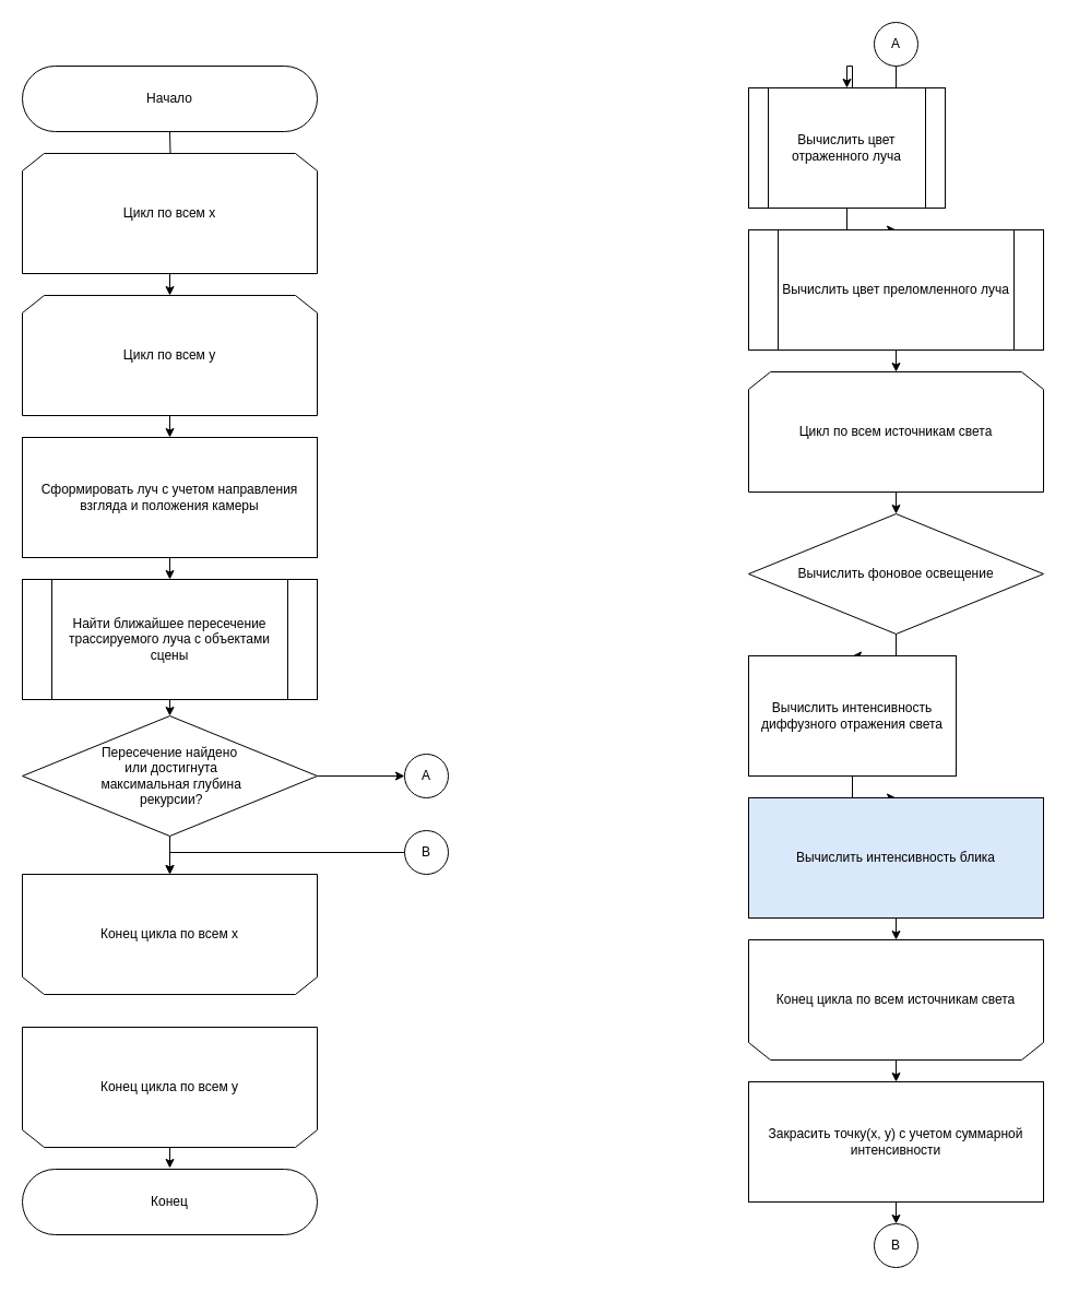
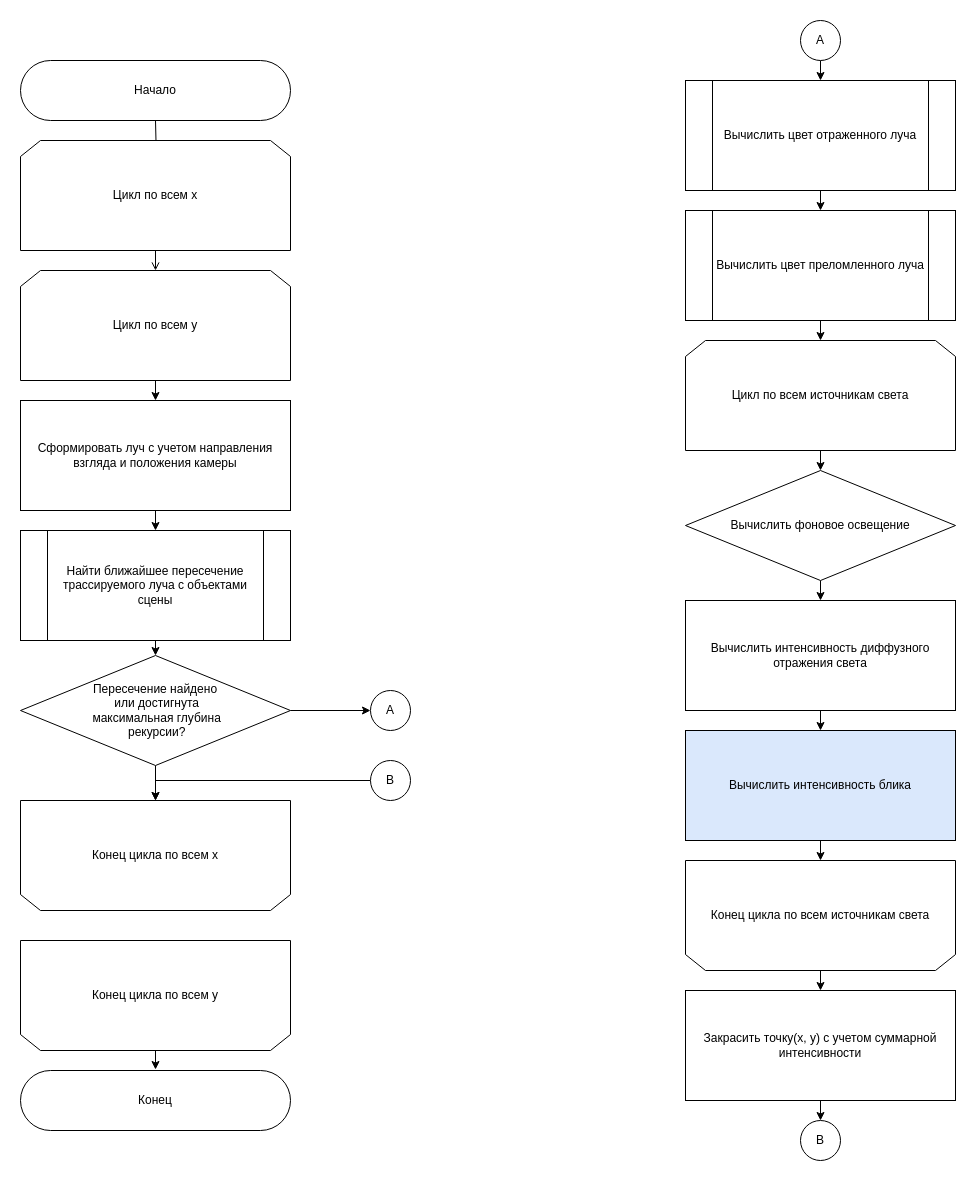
  <mxCell id="0" />
  <mxCell id="1" parent="0" />
  <mxCell id="2" style="edgeStyle=orthogonalEdgeStyle;rounded=0;orthogonalLoop=1;jettySize=auto;html=1;exitX=0.5;exitY=1;exitDx=0;exitDy=0;" parent="1" target="4" edge="1"><mxGeometry relative="1" as="geometry"><mxPoint x="155" y="120" as="sourcePoint" /></mxGeometry></mxCell>
- <mxCell id="3" style="edgeStyle=orthogonalEdgeStyle;rounded=0;orthogonalLoop=1;jettySize=auto;html=1;exitX=0.5;exitY=1;exitDx=0;exitDy=0;entryX=0.5;entryY=0;entryDx=0;entryDy=0;" parent="1" source="4" target="6" edge="1"><mxGeometry relative="1" as="geometry" /></mxCell>
+ <mxCell id="3" style="edgeStyle=orthogonalEdgeStyle;rounded=0;orthogonalLoop=1;jettySize=auto;html=1;exitX=0.5;exitY=1;exitDx=0;exitDy=0;entryX=0.5;entryY=0;entryDx=0;entryDy=0;endArrow=open;" parent="1" source="4" target="6" edge="1"><mxGeometry relative="1" as="geometry" /></mxCell>
  <mxCell id="4" value="Цикл по всем x" style="shape=loopLimit;whiteSpace=wrap;html=1;" parent="1" vertex="1"><mxGeometry x="20" y="140" width="270" height="110" as="geometry" /></mxCell>
  <mxCell id="5" style="edgeStyle=orthogonalEdgeStyle;rounded=0;orthogonalLoop=1;jettySize=auto;html=1;exitX=0.5;exitY=1;exitDx=0;exitDy=0;entryX=0.5;entryY=0;entryDx=0;entryDy=0;" parent="1" source="6" target="8" edge="1"><mxGeometry relative="1" as="geometry" /></mxCell>
  <mxCell id="6" value="Цикл по всем y" style="shape=loopLimit;whiteSpace=wrap;html=1;" parent="1" vertex="1"><mxGeometry x="20" y="270" width="270" height="110" as="geometry" /></mxCell>
  <mxCell id="7" style="edgeStyle=orthogonalEdgeStyle;rounded=0;orthogonalLoop=1;jettySize=auto;html=1;exitX=0.5;exitY=1;exitDx=0;exitDy=0;entryX=0.5;entryY=0;entryDx=0;entryDy=0;" parent="1" source="8" target="10" edge="1"><mxGeometry relative="1" as="geometry" /></mxCell>
  <mxCell id="8" value="Сформировать луч с учетом направления взгляда и положения камеры" style="rounded=0;whiteSpace=wrap;html=1;" parent="1" vertex="1"><mxGeometry x="20" y="400" width="270" height="110" as="geometry" /></mxCell>
  <mxCell id="9" style="edgeStyle=orthogonalEdgeStyle;rounded=0;orthogonalLoop=1;jettySize=auto;html=1;exitX=0.5;exitY=1;exitDx=0;exitDy=0;entryX=0.5;entryY=0;entryDx=0;entryDy=0;" parent="1" source="10" target="13" edge="1"><mxGeometry relative="1" as="geometry" /></mxCell>
  <mxCell id="10" value="Найти ближайшее пересечение трассируемого луча с объектами сцены" style="shape=process;whiteSpace=wrap;html=1;backgroundOutline=1;" parent="1" vertex="1"><mxGeometry x="20" y="530" width="270" height="110" as="geometry" /></mxCell>
  <mxCell id="11" style="edgeStyle=orthogonalEdgeStyle;rounded=0;orthogonalLoop=1;jettySize=auto;html=1;exitX=0.5;exitY=1;exitDx=0;exitDy=0;entryX=0.5;entryY=0;entryDx=0;entryDy=0;" parent="1" source="13" target="14" edge="1"><mxGeometry relative="1" as="geometry" /></mxCell>
  <mxCell id="12" style="edgeStyle=orthogonalEdgeStyle;rounded=0;orthogonalLoop=1;jettySize=auto;html=1;exitX=1;exitY=0.5;exitDx=0;exitDy=0;entryX=0;entryY=0.5;entryDx=0;entryDy=0;" parent="1" source="13" target="17" edge="1"><mxGeometry relative="1" as="geometry" /></mxCell>
  <mxCell id="13" value="Пересечение найдено&lt;br&gt;&amp;nbsp;или достигнута&lt;br&gt;&amp;nbsp;максимальная глубина&lt;br&gt;&amp;nbsp;рекурсии?" style="rhombus;whiteSpace=wrap;html=1;" parent="1" vertex="1"><mxGeometry x="20" y="655" width="270" height="110" as="geometry" /></mxCell>
  <mxCell id="14" value="Конец цикла по всем х" style="shape=loopLimit;whiteSpace=wrap;html=1;flipV=1;" parent="1" vertex="1"><mxGeometry x="20" y="800" width="270" height="110" as="geometry" /></mxCell>
  <mxCell id="15" style="edgeStyle=orthogonalEdgeStyle;rounded=0;orthogonalLoop=1;jettySize=auto;html=1;exitX=0.5;exitY=1;exitDx=0;exitDy=0;entryX=0.5;entryY=0;entryDx=0;entryDy=0;" parent="1" source="16" edge="1"><mxGeometry relative="1" as="geometry"><mxPoint x="155" y="1069" as="targetPoint" /></mxGeometry></mxCell>
  <mxCell id="16" value="Конец цикла по всем у" style="shape=loopLimit;whiteSpace=wrap;html=1;flipV=1;" parent="1" vertex="1"><mxGeometry x="20" y="940" width="270" height="110" as="geometry" /></mxCell>
  <mxCell id="17" value="А" style="ellipse;whiteSpace=wrap;html=1;aspect=fixed;" parent="1" vertex="1"><mxGeometry x="370" y="690" width="40" height="40" as="geometry" /></mxCell>
  <mxCell id="18" style="edgeStyle=orthogonalEdgeStyle;rounded=0;orthogonalLoop=1;jettySize=auto;html=1;exitX=0.5;exitY=1;exitDx=0;exitDy=0;entryX=0.5;entryY=0;entryDx=0;entryDy=0;" parent="1" source="19" target="21" edge="1"><mxGeometry relative="1" as="geometry" /></mxCell>
  <mxCell id="19" value="А" style="ellipse;whiteSpace=wrap;html=1;aspect=fixed;" parent="1" vertex="1"><mxGeometry x="800" y="20" width="40" height="40" as="geometry" /></mxCell>
  <mxCell id="20" style="edgeStyle=orthogonalEdgeStyle;rounded=0;orthogonalLoop=1;jettySize=auto;html=1;exitX=0.5;exitY=1;exitDx=0;exitDy=0;entryX=0.5;entryY=0;entryDx=0;entryDy=0;" parent="1" source="21" target="23" edge="1"><mxGeometry relative="1" as="geometry" /></mxCell>
- <mxCell id="21" value="Вычислить цвет отраженного луча" style="shape=process;whiteSpace=wrap;html=1;backgroundOutline=1;" parent="1" vertex="1"><mxGeometry x="685" y="80" width="180" height="110" as="geometry" /></mxCell>
+ <mxCell id="21" value="Вычислить цвет отраженного луча" style="shape=process;whiteSpace=wrap;html=1;backgroundOutline=1;" parent="1" vertex="1"><mxGeometry x="685" y="80" width="270" height="110" as="geometry" /></mxCell>
  <mxCell id="22" style="edgeStyle=orthogonalEdgeStyle;rounded=0;orthogonalLoop=1;jettySize=auto;html=1;exitX=0.5;exitY=1;exitDx=0;exitDy=0;entryX=0.5;entryY=0;entryDx=0;entryDy=0;" parent="1" source="23" target="25" edge="1"><mxGeometry relative="1" as="geometry" /></mxCell>
  <mxCell id="23" value="Вычислить цвет преломленного луча" style="shape=process;whiteSpace=wrap;html=1;backgroundOutline=1;" parent="1" vertex="1"><mxGeometry x="685" y="210" width="270" height="110" as="geometry" /></mxCell>
  <mxCell id="24" style="edgeStyle=orthogonalEdgeStyle;rounded=0;orthogonalLoop=1;jettySize=auto;html=1;exitX=0.5;exitY=1;exitDx=0;exitDy=0;entryX=0.5;entryY=0;entryDx=0;entryDy=0;" parent="1" source="25" target="27" edge="1"><mxGeometry relative="1" as="geometry" /></mxCell>
  <mxCell id="25" value="Цикл по всем источникам света" style="shape=loopLimit;whiteSpace=wrap;html=1;" parent="1" vertex="1"><mxGeometry x="685" y="340" width="270" height="110" as="geometry" /></mxCell>
  <mxCell id="26" style="edgeStyle=orthogonalEdgeStyle;rounded=0;orthogonalLoop=1;jettySize=auto;html=1;exitX=0.5;exitY=1;exitDx=0;exitDy=0;entryX=0.5;entryY=0;entryDx=0;entryDy=0;" parent="1" source="27" target="29" edge="1"><mxGeometry relative="1" as="geometry" /></mxCell>
  <mxCell id="27" value="Вычислить фоновое освещение" style="rhombus;whiteSpace=wrap;html=1;" parent="1" vertex="1"><mxGeometry x="685" y="470" width="270" height="110" as="geometry" /></mxCell>
  <mxCell id="28" style="edgeStyle=orthogonalEdgeStyle;rounded=0;orthogonalLoop=1;jettySize=auto;html=1;exitX=0.5;exitY=1;exitDx=0;exitDy=0;entryX=0.5;entryY=0;entryDx=0;entryDy=0;" parent="1" source="29" target="31" edge="1"><mxGeometry relative="1" as="geometry" /></mxCell>
- <mxCell id="29" value="Вычислить интенсивность диффузного отражения света" style="rounded=0;whiteSpace=wrap;html=1;" parent="1" vertex="1"><mxGeometry x="685" y="600" width="190" height="110" as="geometry" /></mxCell>
+ <mxCell id="29" value="Вычислить интенсивность диффузного отражения света" style="rounded=0;whiteSpace=wrap;html=1;" parent="1" vertex="1"><mxGeometry x="685" y="600" width="270" height="110" as="geometry" /></mxCell>
  <mxCell id="30" style="edgeStyle=orthogonalEdgeStyle;rounded=0;orthogonalLoop=1;jettySize=auto;html=1;exitX=0.5;exitY=1;exitDx=0;exitDy=0;entryX=0.5;entryY=0;entryDx=0;entryDy=0;" parent="1" source="31" target="35" edge="1"><mxGeometry relative="1" as="geometry" /></mxCell>
  <mxCell id="31" value="Вычислить интенсивность блика" style="rounded=0;whiteSpace=wrap;html=1;fillColor=#dae8fc;" parent="1" vertex="1"><mxGeometry x="685" y="730" width="270" height="110" as="geometry" /></mxCell>
  <mxCell id="32" style="edgeStyle=orthogonalEdgeStyle;rounded=0;orthogonalLoop=1;jettySize=auto;html=1;exitX=0.5;exitY=1;exitDx=0;exitDy=0;entryX=0.5;entryY=0;entryDx=0;entryDy=0;" parent="1" source="33" target="38" edge="1"><mxGeometry relative="1" as="geometry" /></mxCell>
  <mxCell id="33" value="Закрасить точку(x, y) с учетом суммарной интенсивности" style="rounded=0;whiteSpace=wrap;html=1;" parent="1" vertex="1"><mxGeometry x="685" y="990" width="270" height="110" as="geometry" /></mxCell>
  <mxCell id="34" style="edgeStyle=orthogonalEdgeStyle;rounded=0;orthogonalLoop=1;jettySize=auto;html=1;exitX=0.5;exitY=1;exitDx=0;exitDy=0;entryX=0.5;entryY=0;entryDx=0;entryDy=0;" parent="1" source="35" target="33" edge="1"><mxGeometry relative="1" as="geometry" /></mxCell>
  <mxCell id="35" value="Конец цикла по всем источникам света" style="shape=loopLimit;whiteSpace=wrap;html=1;flipV=1;" parent="1" vertex="1"><mxGeometry x="685" y="860" width="270" height="110" as="geometry" /></mxCell>
  <mxCell id="36" style="edgeStyle=orthogonalEdgeStyle;rounded=0;orthogonalLoop=1;jettySize=auto;html=1;exitX=0;exitY=0.5;exitDx=0;exitDy=0;entryX=0.5;entryY=0;entryDx=0;entryDy=0;" parent="1" source="37" target="14" edge="1"><mxGeometry relative="1" as="geometry" /></mxCell>
  <mxCell id="37" value="B" style="ellipse;whiteSpace=wrap;html=1;aspect=fixed;" parent="1" vertex="1"><mxGeometry x="370" y="760" width="40" height="40" as="geometry" /></mxCell>
  <mxCell id="38" value="B" style="ellipse;whiteSpace=wrap;html=1;aspect=fixed;" parent="1" vertex="1"><mxGeometry x="800" y="1120" width="40" height="40" as="geometry" /></mxCell>
  <mxCell id="39" value="Начало" style="rounded=1;whiteSpace=wrap;html=1;strokeWidth=1;arcSize=50;" vertex="1" parent="1"><mxGeometry x="20" y="60" width="270" height="60" as="geometry" /></mxCell>
  <mxCell id="40" value="Конец" style="rounded=1;whiteSpace=wrap;html=1;strokeWidth=1;arcSize=50;" vertex="1" parent="1"><mxGeometry x="20" y="1070" width="270" height="60" as="geometry" /></mxCell>
